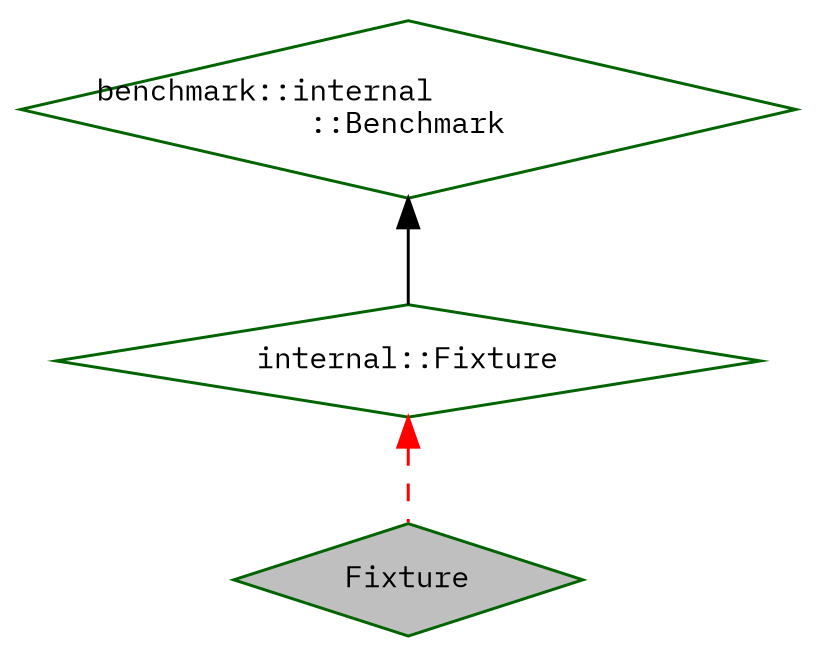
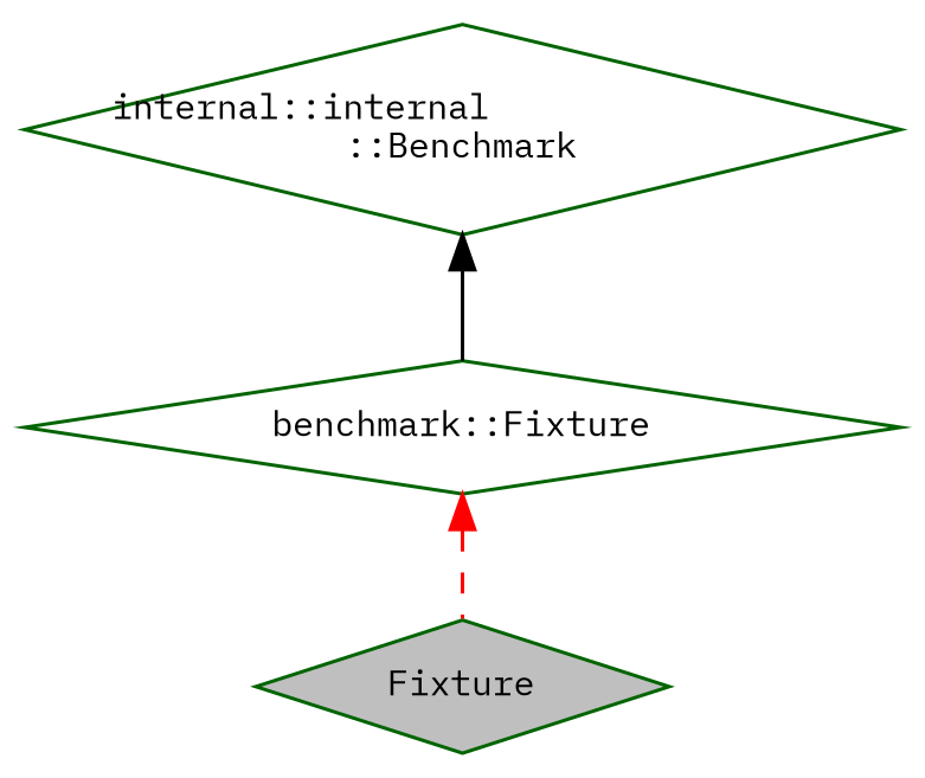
  digraph {
    fontname="IBM Plex Mono"
    node [color=darkgreen fillcolor=white fontname="IBM Plex Mono" fontsize=10 shape=diamond style=filled]
    edge [dir=back fontname="IBM Plex Mono" fontsize=10 labelfontname=Helvetica labelfontsize=10]
    n1 [fillcolor=grey75 fontcolor=black height=0.2 label=Fixture width=0.4]
-   n2 [height=0.2 label="internal::Fixture" width=0.4]
-   n3 [height=0.2 label="benchmark::internal\l::Benchmark" width=0.4]
+   n2 [height=0.2 label="benchmark::Fixture" width=0.4]
+   n3 [height=0.2 label="internal::internal\l::Benchmark" width=0.4]
    n2 -> n1 [color=red style=dashed]
    n3 -> n2 [color=black style=solid]
  }
